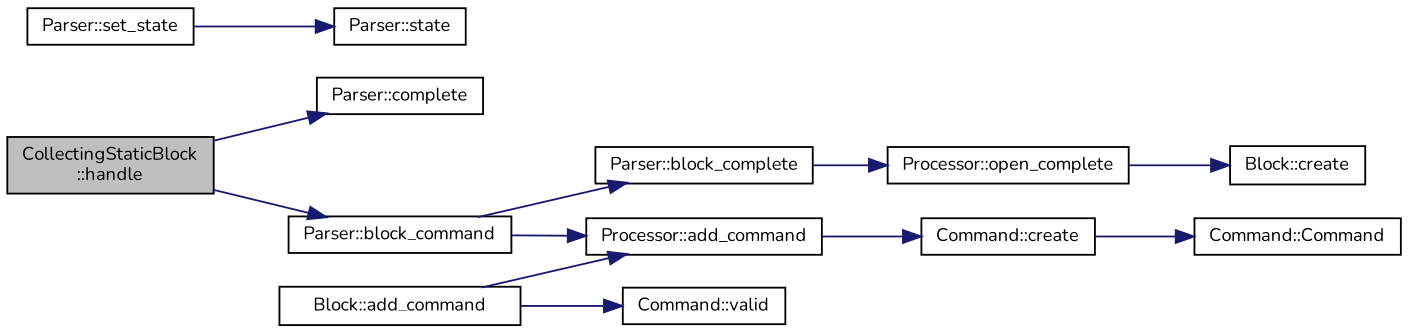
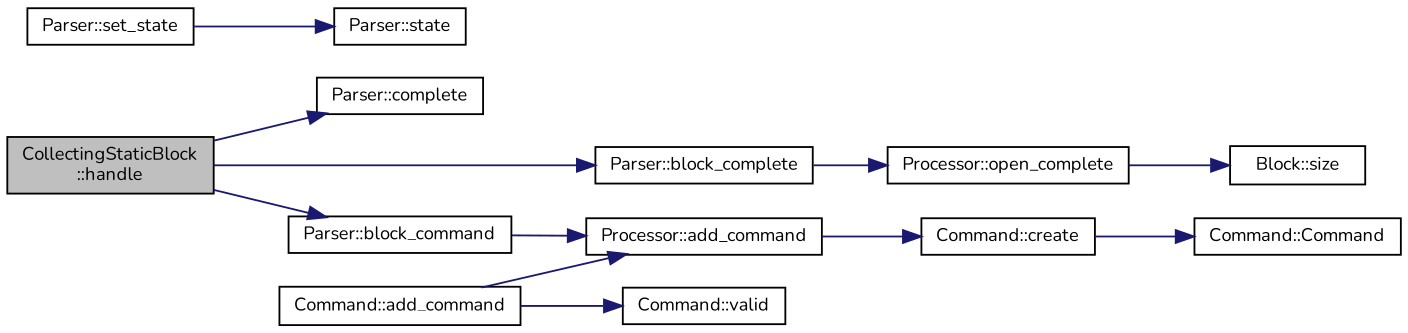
  digraph {
    fontname=Nunito
    rankdir=LR
    node [color=black fillcolor=white fontname=Nunito fontsize=10 shape=record style=filled]
    edge [color=midnightblue fontname=Nunito fontsize=10 labelfontname=Helvetica labelfontsize=10 style=solid]
    n1 [fillcolor=grey75 fontcolor=black height=0.2 label="CollectingStaticBlock\l::handle" width=0.4]
    n2 [height=0.2 label="Parser::complete" width=0.4]
    n3 [height=0.2 label="Parser::block_command" width=0.4]
    n4 [height=0.2 label="Parser::block_complete" width=0.4]
    n5 [height=0.2 label="Processor::add_command" width=0.4]
    n6 [height=0.2 label="Processor::open_complete" width=0.4]
    n7 [height=0.2 label="Parser::set_state" width=0.4]
    n8 [height=0.2 label="Parser::state" width=0.4]
    n9 [height=0.2 label="Command::create" width=0.4]
    n10 [height=0.2 label="Command::Command" width=0.4]
-   n11 [height=0.2 label="Block::add_command" width=0.4]
+   n11 [height=0.2 label="Command::add_command" width=0.4]
    n12 [height=0.2 label="Command::valid" width=0.4]
-   n13 [height=0.2 label="Block::create" width=0.4]
+   n13 [height=0.2 label="Block::size" width=0.4]
    n1 -> n2
    n1 -> n3
-   n3 -> n4
+   n1 -> n4
    n3 -> n5
    n4 -> n6
    n5 -> n9
    n6 -> n13
    n7 -> n8
    n9 -> n10
    n11 -> n5
    n11 -> n12
  }
